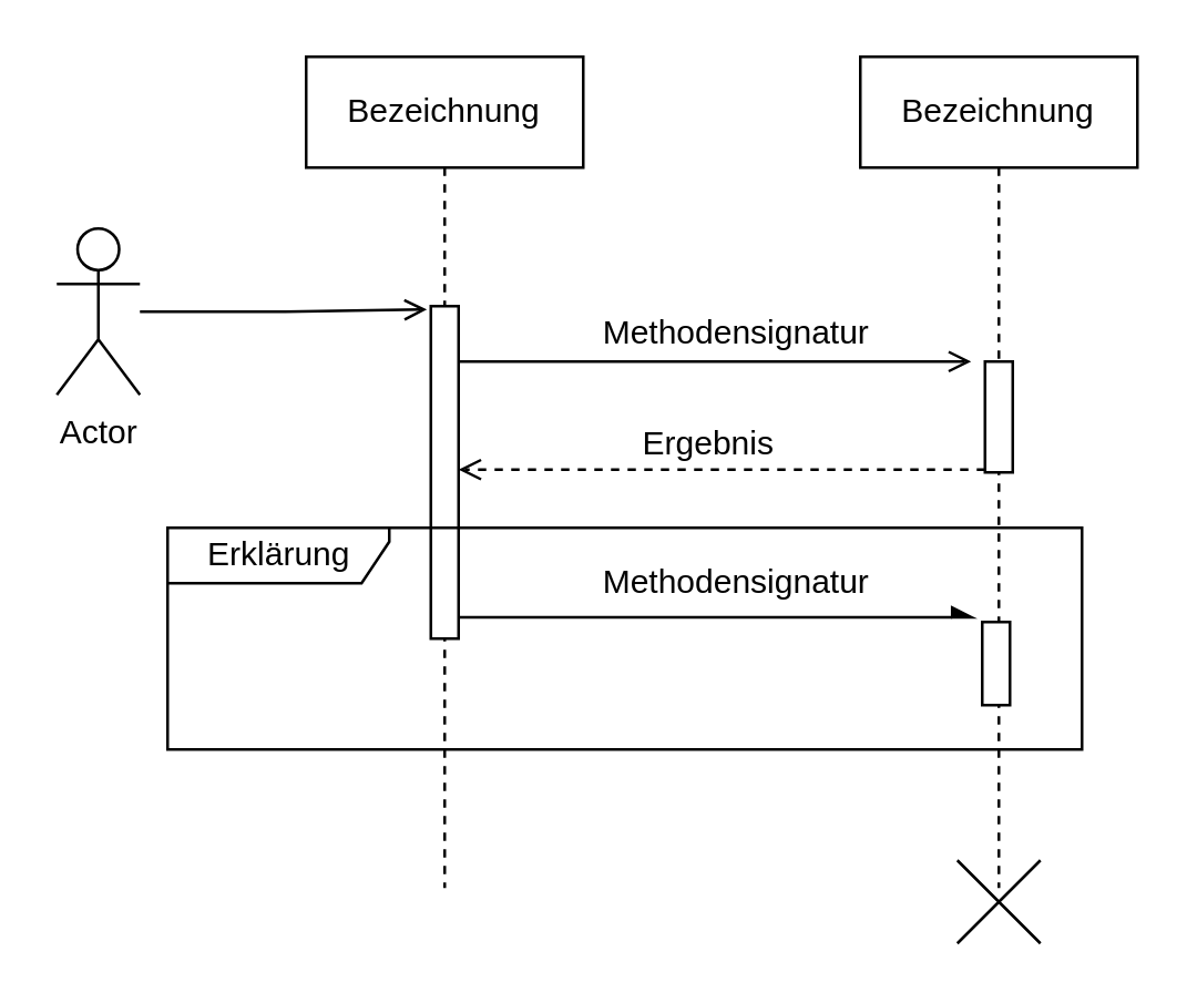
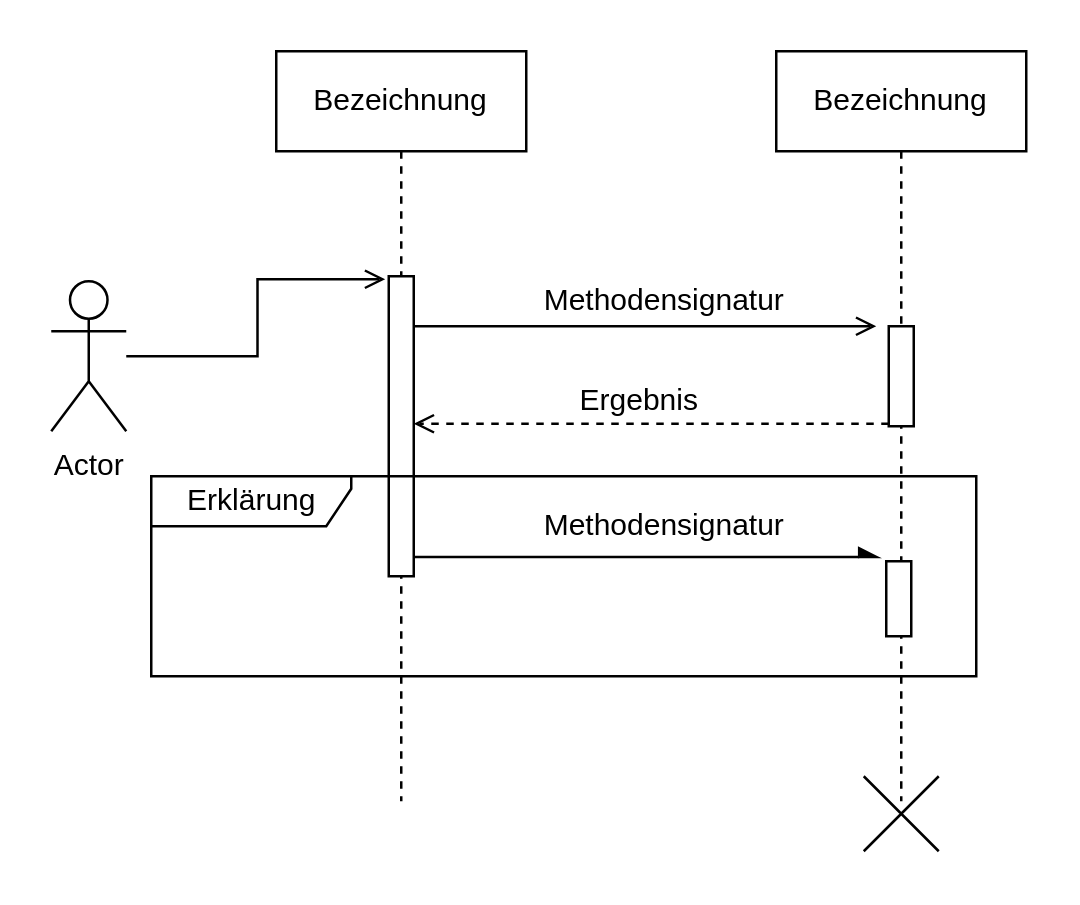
  <mxCell id="0" />
  <mxCell id="1" parent="0" />
  <mxCell id="2" value="Bezeichnung" style="shape=umlLifeline;perimeter=lifelinePerimeter;whiteSpace=wrap;html=1;container=1;collapsible=0;recursiveResize=0;outlineConnect=0;" vertex="1" parent="1"><mxGeometry x="110" y="20" width="100" height="300" as="geometry" /></mxCell>
  <mxCell id="3" value="" style="html=1;points=[];perimeter=orthogonalPerimeter;" vertex="1" parent="2"><mxGeometry x="45" y="90" width="10" height="120" as="geometry" /></mxCell>
  <mxCell id="4" value="Bezeichnung" style="shape=umlLifeline;perimeter=lifelinePerimeter;whiteSpace=wrap;html=1;container=1;collapsible=0;recursiveResize=0;outlineConnect=0;" vertex="1" parent="1"><mxGeometry x="310" y="20" width="100" height="300" as="geometry" /></mxCell>
  <mxCell id="5" value="" style="html=1;points=[];perimeter=orthogonalPerimeter;" vertex="1" parent="4"><mxGeometry x="45" y="110" width="10" height="40" as="geometry" /></mxCell>
  <mxCell id="6" value="" style="shape=umlDestroy;" vertex="1" parent="4"><mxGeometry x="35" y="290" width="30" height="30" as="geometry" /></mxCell>
  <mxCell id="7" value="" style="html=1;points=[];perimeter=orthogonalPerimeter;" vertex="1" parent="4"><mxGeometry x="44" y="204" width="10" height="30" as="geometry" /></mxCell>
  <mxCell id="8" style="edgeStyle=orthogonalEdgeStyle;rounded=0;orthogonalLoop=1;jettySize=auto;html=1;entryX=-0.143;entryY=0.01;entryDx=0;entryDy=0;entryPerimeter=0;endArrow=open;endFill=0;" edge="1" parent="1" source="9" target="3"><mxGeometry relative="1" as="geometry" /></mxCell>
- <mxCell id="9" value="Actor" style="shape=umlActor;verticalLabelPosition=bottom;verticalAlign=top;html=1;" vertex="1" parent="1"><mxGeometry x="20" y="82" width="30" height="60" as="geometry" /></mxCell>
+ <mxCell id="9" value="Actor" style="shape=umlActor;verticalLabelPosition=bottom;verticalAlign=top;html=1;" vertex="1" parent="1"><mxGeometry x="20" y="112" width="30" height="60" as="geometry" /></mxCell>
  <mxCell id="10" style="edgeStyle=orthogonalEdgeStyle;rounded=0;orthogonalLoop=1;jettySize=auto;html=1;endArrow=open;endFill=0;" edge="1" parent="1" source="3"><mxGeometry relative="1" as="geometry"><mxPoint x="350" y="130" as="targetPoint" /><Array as="points"><mxPoint x="270" y="130" /><mxPoint x="270" y="130" /></Array></mxGeometry></mxCell>
  <mxCell id="11" style="rounded=0;orthogonalLoop=1;jettySize=auto;html=1;endArrow=open;endFill=0;dashed=1;" edge="1" parent="1"><mxGeometry relative="1" as="geometry"><mxPoint x="355" y="169" as="sourcePoint" /><mxPoint x="165" y="169" as="targetPoint" /></mxGeometry></mxCell>
  <mxCell id="12" value="Methodensignatur" style="text;html=1;align=center;verticalAlign=middle;resizable=0;points=[];autosize=1;strokeColor=none;fillColor=none;" vertex="1" parent="1"><mxGeometry x="210" y="110" width="110" height="20" as="geometry" /></mxCell>
  <mxCell id="13" value="Ergebnis" style="text;html=1;align=center;verticalAlign=middle;resizable=0;points=[];autosize=1;strokeColor=none;fillColor=none;" vertex="1" parent="1"><mxGeometry x="225" y="150" width="60" height="20" as="geometry" /></mxCell>
  <mxCell id="14" style="edgeStyle=none;rounded=0;orthogonalLoop=1;jettySize=auto;html=1;entryX=-0.271;entryY=0.01;entryDx=0;entryDy=0;entryPerimeter=0;endArrow=async;endFill=1;" edge="1" parent="1"><mxGeometry relative="1" as="geometry"><mxPoint x="165" y="222.3" as="sourcePoint" /><mxPoint x="351.29" y="222.3" as="targetPoint" /></mxGeometry></mxCell>
  <mxCell id="15" value="Methodensignatur" style="text;html=1;align=center;verticalAlign=middle;resizable=0;points=[];autosize=1;strokeColor=none;fillColor=none;" vertex="1" parent="1"><mxGeometry x="210" y="200" width="110" height="20" as="geometry" /></mxCell>
  <mxCell id="16" value="Erklärung" style="shape=umlFrame;tabPosition=left;html=1;boundedLbl=1;labelInHeader=1;width=80;height=20;" vertex="1" parent="1"><mxGeometry x="60" y="190" width="330" height="80" as="geometry" /></mxCell>
